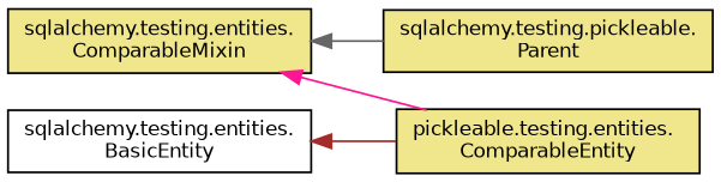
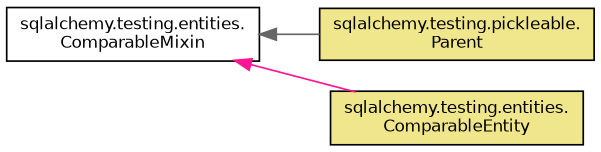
  digraph {
    rankdir=LR
    node [color=black fillcolor=khaki fontname=Helvetica fontsize=10 shape=record style=filled]
    edge [dir=back fontname=Helvetica fontsize=10 labelfontname=Helvetica labelfontsize=10 style=solid]
    n1 [fontcolor=black height=0.2 label="sqlalchemy.testing.pickleable.\lParent" width=0.4]
-   n2 [height=0.2 label="pickleable.testing.entities.\lComparableEntity" width=0.4]
-   n3 [height=0.2 label="sqlalchemy.testing.entities.\lComparableMixin" width=0.4]
-   n4 [fillcolor=white height=0.2 label="sqlalchemy.testing.entities.\lBasicEntity" width=0.4]
+   n2 [height=0.2 label="sqlalchemy.testing.entities.\lComparableEntity" width=0.4]
+   n3 [fillcolor=white height=0.2 label="sqlalchemy.testing.entities.\lComparableMixin" width=0.4]
    n3 -> n1 [color=gray40]
    n3 -> n2 [color=deeppink]
-   n4 -> n2 [color=brown]
  }
